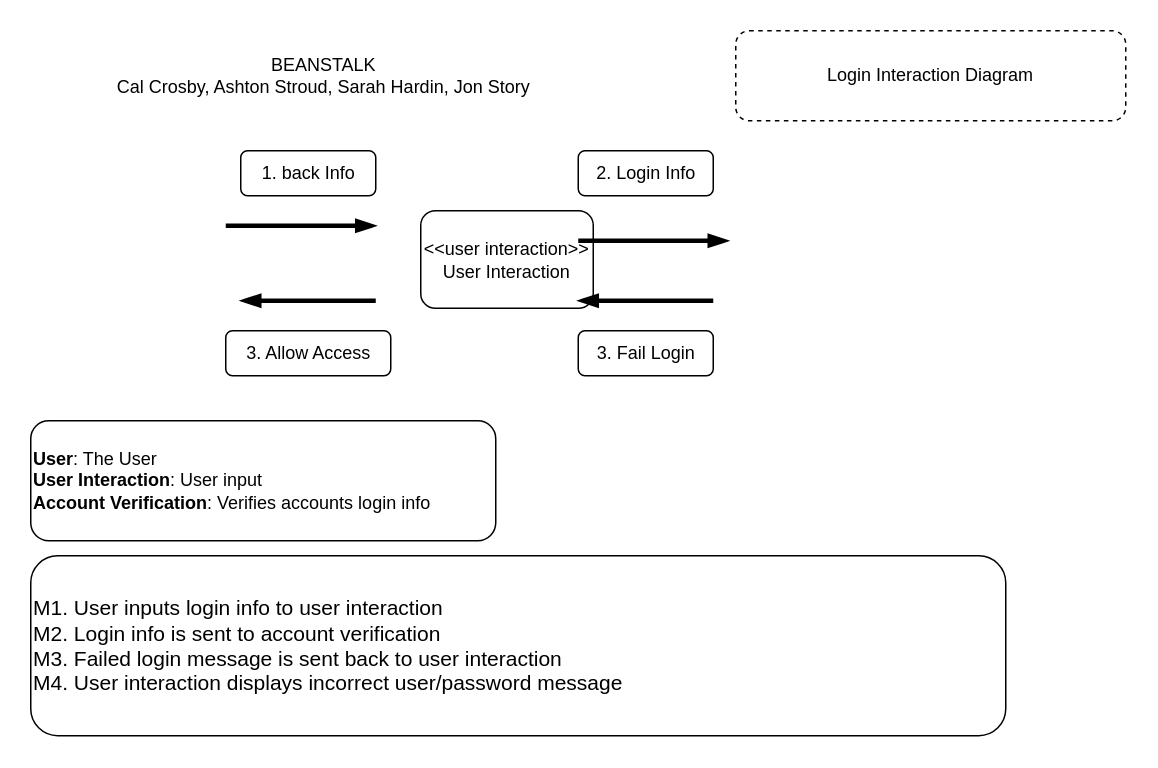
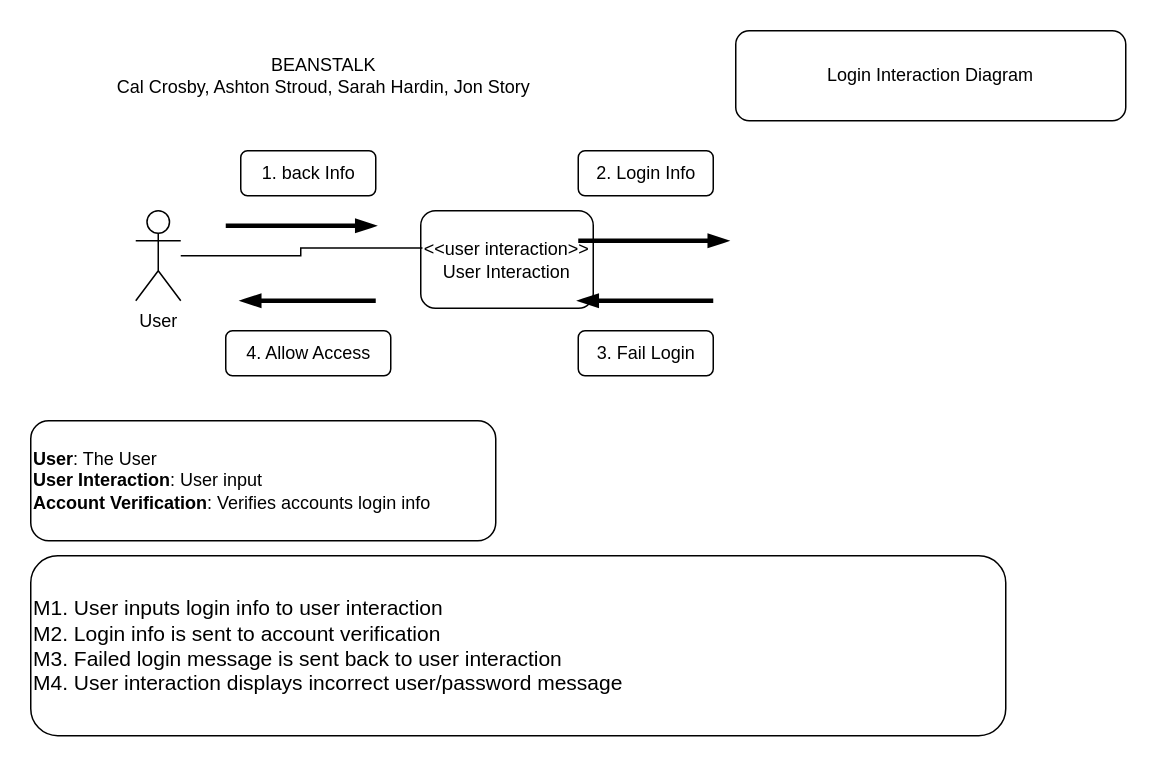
  <mxCell id="0" />
  <mxCell id="1" parent="0" />
- <mxCell id="2" value="Login Interaction Diagram" style="rounded=1;whiteSpace=wrap;html=1;dashed=1;" parent="1" vertex="1"><mxGeometry x="490" y="20" width="260" height="60" as="geometry" /></mxCell>
+ <mxCell id="2" value="Login Interaction Diagram" style="rounded=1;whiteSpace=wrap;html=1;" parent="1" vertex="1"><mxGeometry x="490" y="20" width="260" height="60" as="geometry" /></mxCell>
  <mxCell id="3" value="&lt;font style=&quot;font-size: 14px;&quot;&gt;M1. User inputs login info to user interaction&lt;br&gt;M2. Login info is sent to account verification&lt;br&gt;M3. Failed login message is sent back to user interaction&lt;br&gt;M4. User interaction displays incorrect user/password message&lt;br&gt;&lt;/font&gt;" style="rounded=1;whiteSpace=wrap;html=1;align=left;" parent="1" vertex="1"><mxGeometry x="20" y="370" width="650" height="120" as="geometry" /></mxCell>
  <mxCell id="4" value="&lt;b&gt;User&lt;/b&gt;: The User&lt;br&gt;&lt;b&gt;User Interaction&lt;/b&gt;: User input&lt;br&gt;&lt;b&gt;Account Verification&lt;/b&gt;: Verifies accounts login info" style="rounded=1;whiteSpace=wrap;html=1;align=left;" parent="1" vertex="1"><mxGeometry x="20" y="280" width="310" height="80" as="geometry" /></mxCell>
+ <mxCell id="5" value="User" style="shape=umlActor;verticalLabelPosition=bottom;verticalAlign=top;html=1;outlineConnect=0;" parent="1" vertex="1"><mxGeometry x="90" y="140" width="30" height="60" as="geometry" /></mxCell>
  <mxCell id="6" value="&amp;lt;&amp;lt;user interaction&amp;gt;&amp;gt;&lt;br&gt;User Interaction" style="whiteSpace=wrap;html=1;aspect=fixed;rounded=1;" parent="1" vertex="1"><mxGeometry x="280" y="140" width="115" height="65" as="geometry" /></mxCell>
+ <mxCell id="7" style="edgeStyle=orthogonalEdgeStyle;rounded=0;orthogonalLoop=1;jettySize=auto;html=1;entryX=0.01;entryY=0.383;entryDx=0;entryDy=0;entryPerimeter=0;endArrow=none;endFill=0;" parent="1" source="5" target="6" edge="1"><mxGeometry relative="1" as="geometry" /></mxCell>
  <mxCell id="8" value="" style="endArrow=blockThin;html=1;rounded=0;strokeWidth=3;endFill=1;" parent="1" edge="1"><mxGeometry width="50" height="50" relative="1" as="geometry"><mxPoint x="150" y="150" as="sourcePoint" /><mxPoint x="250" y="150" as="targetPoint" /><Array as="points" /></mxGeometry></mxCell>
  <mxCell id="9" value="" style="endArrow=blockThin;html=1;rounded=0;strokeWidth=3;endFill=1;" parent="1" edge="1"><mxGeometry width="50" height="50" relative="1" as="geometry"><mxPoint x="250" y="200" as="sourcePoint" /><mxPoint x="160" y="200" as="targetPoint" /><Array as="points" /></mxGeometry></mxCell>
  <mxCell id="10" value="" style="endArrow=blockThin;html=1;rounded=0;strokeWidth=3;endFill=1;" parent="1" edge="1"><mxGeometry width="50" height="50" relative="1" as="geometry"><mxPoint x="475" y="200" as="sourcePoint" /><mxPoint x="385" y="200" as="targetPoint" /><Array as="points" /></mxGeometry></mxCell>
  <mxCell id="11" value="" style="endArrow=blockThin;html=1;rounded=0;strokeWidth=3;endFill=1;" parent="1" edge="1"><mxGeometry width="50" height="50" relative="1" as="geometry"><mxPoint x="385" y="160" as="sourcePoint" /><mxPoint x="485" y="160" as="targetPoint" /><Array as="points" /></mxGeometry></mxCell>
  <mxCell id="12" value="1. back Info" style="text;html=1;align=center;verticalAlign=middle;resizable=0;points=[];autosize=1;strokeColor=default;fillColor=none;rounded=1;" parent="1" vertex="1"><mxGeometry x="160" y="100" width="90" height="30" as="geometry" /></mxCell>
  <mxCell id="13" value="2. Login Info" style="text;html=1;align=center;verticalAlign=middle;resizable=0;points=[];autosize=1;strokeColor=default;fillColor=none;rounded=1;" parent="1" vertex="1"><mxGeometry x="385" y="100" width="90" height="30" as="geometry" /></mxCell>
  <mxCell id="14" value="3. Fail Login" style="text;html=1;align=center;verticalAlign=middle;resizable=0;points=[];autosize=1;strokeColor=default;fillColor=none;rounded=1;" parent="1" vertex="1"><mxGeometry x="385" y="220" width="90" height="30" as="geometry" /></mxCell>
- <mxCell id="15" value="3. Allow Access" style="text;html=1;align=center;verticalAlign=middle;resizable=0;points=[];autosize=1;strokeColor=default;fillColor=none;rounded=1;" parent="1" vertex="1"><mxGeometry x="150" y="220" width="110" height="30" as="geometry" /></mxCell>
+ <mxCell id="15" value="4. Allow Access" style="text;html=1;align=center;verticalAlign=middle;resizable=0;points=[];autosize=1;strokeColor=default;fillColor=none;rounded=1;" parent="1" vertex="1"><mxGeometry x="150" y="220" width="110" height="30" as="geometry" /></mxCell>
  <mxCell id="16" value="BEANSTALK&lt;br&gt;Cal Crosby, Ashton Stroud, Sarah Hardin, Jon Story" style="text;html=1;align=center;verticalAlign=middle;resizable=0;points=[];autosize=1;strokeColor=none;fillColor=none;" parent="1" vertex="1"><mxGeometry x="65" y="30" width="300" height="40" as="geometry" /></mxCell>
